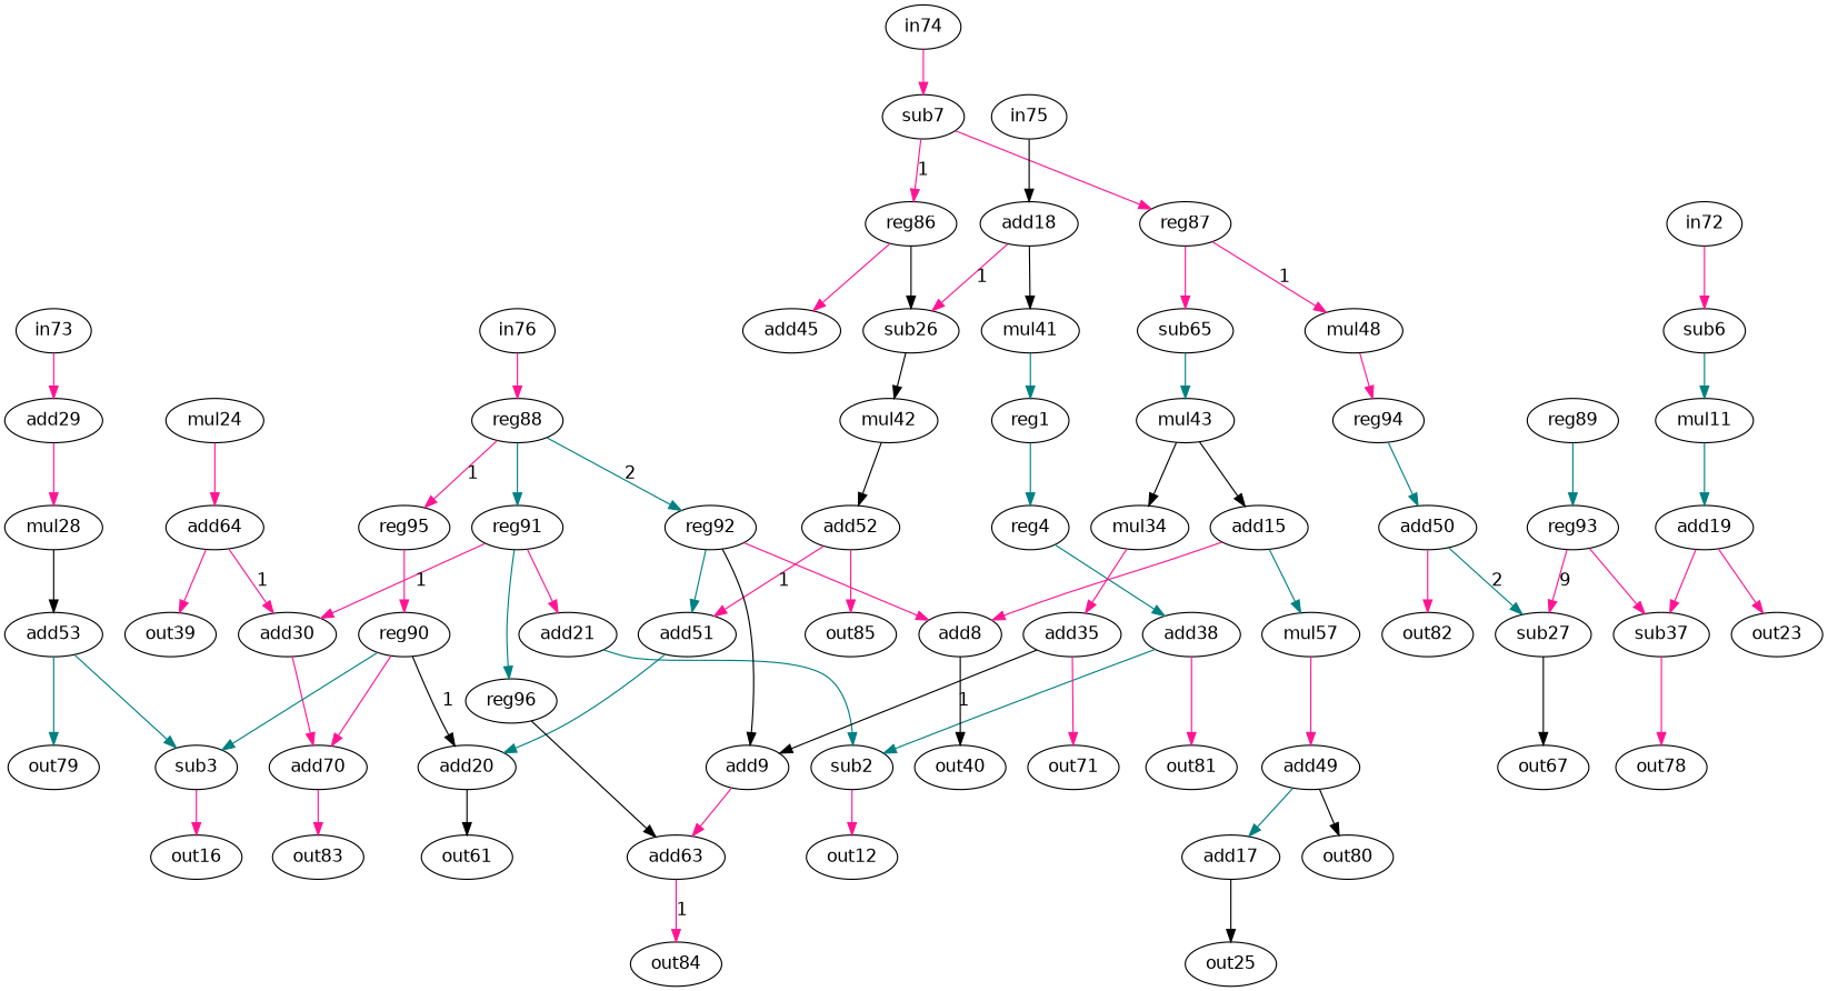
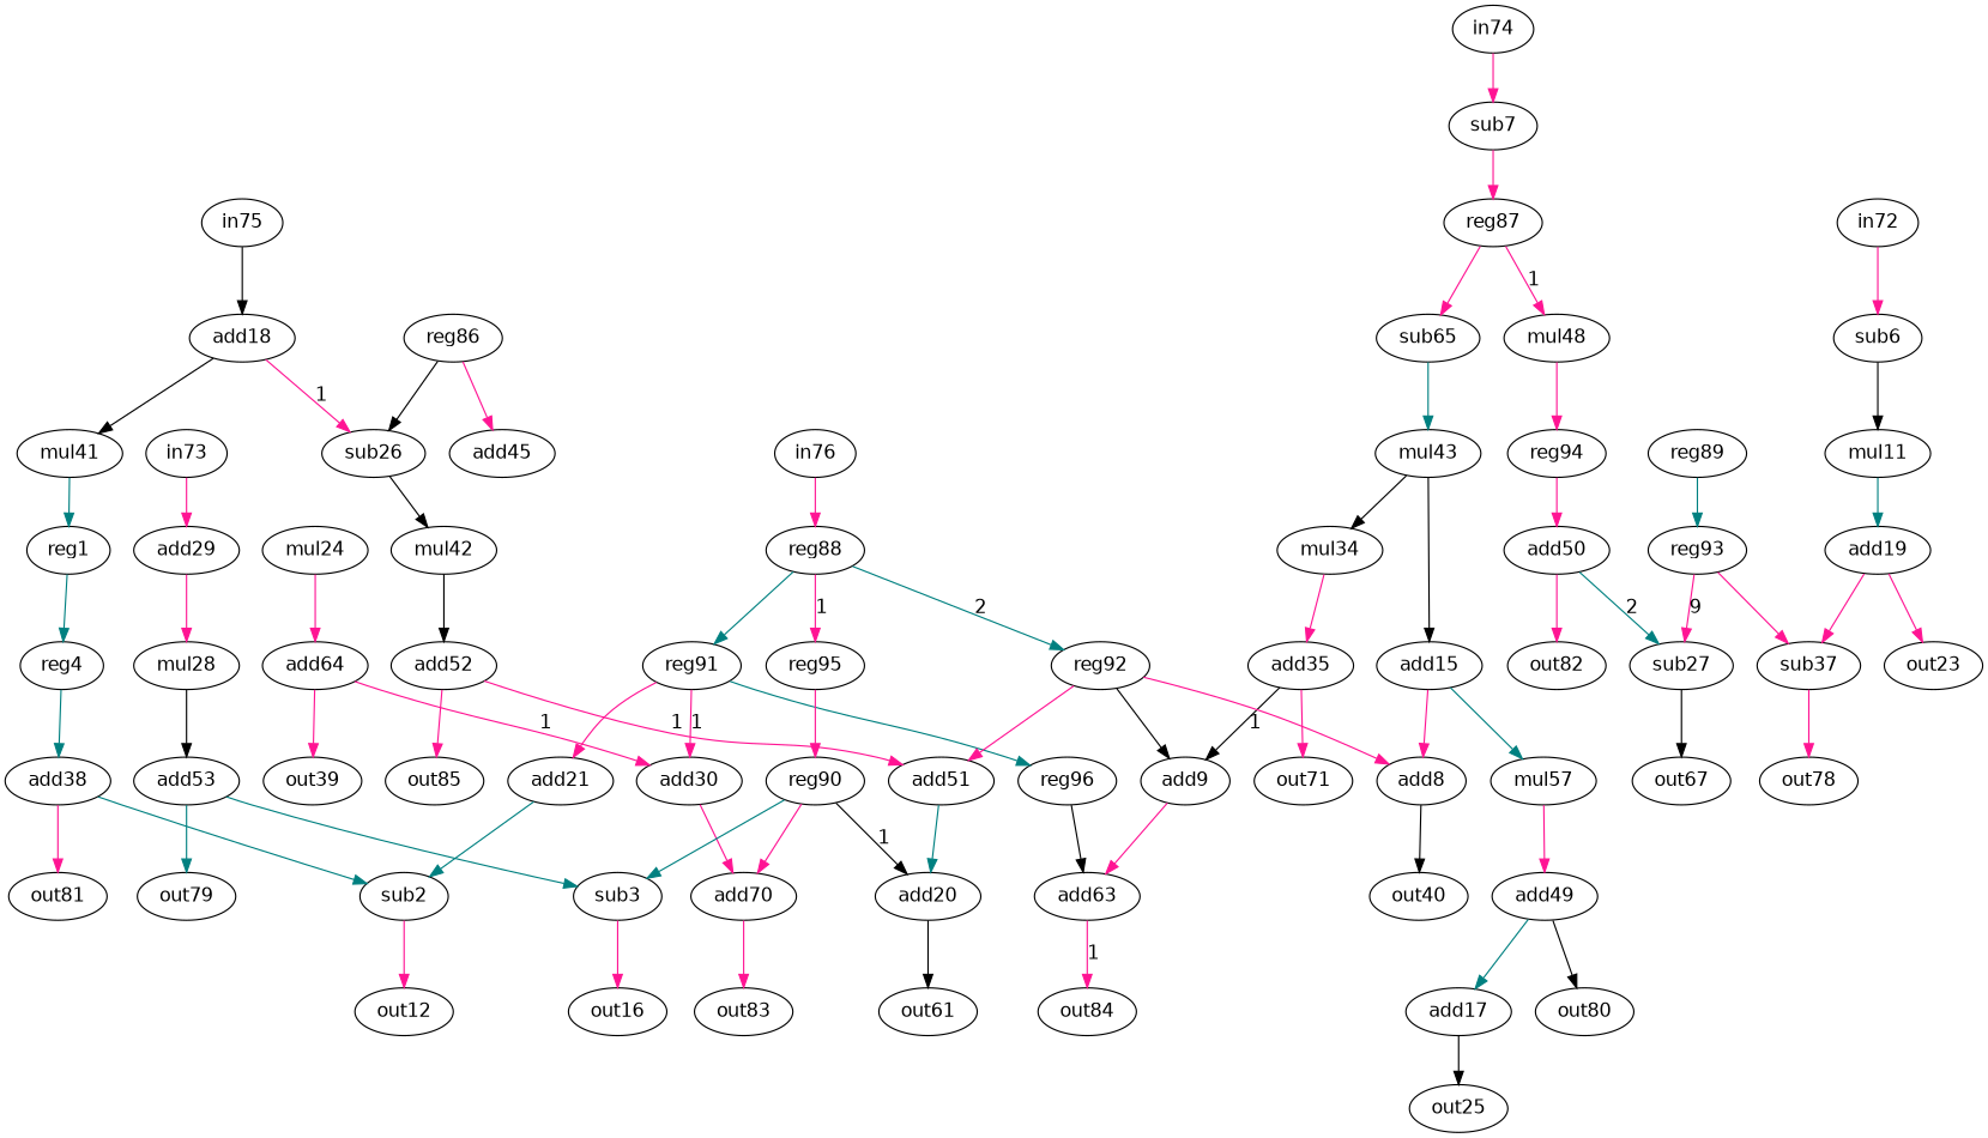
  strict digraph {
    fontname="DejaVu Sans"
    node [alap=6 asap=6 fontname="DejaVu Sans" op=out]
    edge [color=deeppink fontname="DejaVu Sans" port=0 w=0]
    n1 [alap=4 asap=4 label=mul24 op=muli value=2]
    n2 [alap=5 asap=5 label=add64 op=addi value=2]
    n3 [alap=3 asap=3 label=reg1 op=reg]
    n4 [alap=4 asap=4 label=reg4 op=reg]
    n5 [alap=5 asap=5 label=add38 op=addi value=2]
    n6 [label=sub2 op=sub]
    n7 [alap=7 asap=7 label=out12]
    n8 [alap=4 asap=4 label=sub3 op=sub]
    n9 [alap=5 asap=5 label=out16]
    n10 [label=out81]
    n11 [alap=1 asap=1 label=sub6 op=subi value=2]
    n12 [alap=2 asap=2 label=mul11 op=muli value=2]
    n13 [alap=3 asap=3 label=add19 op=addi value=2]
    n14 [alap=1 asap=1 label=sub7 op=subi value=2]
    n15 [alap=2 asap=2 label=reg86 op=reg]
    n16 [alap=2 asap=2 label=reg87 op=reg]
    n17 [alap=3 asap=3 label=sub26 op=sub]
    n18 [alap=3 asap=3 label=add45 op=addi value=2]
    n19 [alap=3 asap=3 label=mul48 op=muli value=2]
    n20 [alap=3 asap=3 label=sub65 op=subi value=2]
    n21 [label=add8 op=add]
    n22 [alap=7 asap=7 label=out40]
    n23 [label=add9 op=add]
    n24 [alap=7 asap=7 label=add63 op=add]
    n25 [alap=8 asap=8 label=out84]
    n26 [alap=4 asap=4 label=out23]
    n27 [alap=4 asap=4 label=sub37 op=sub]
    n28 [alap=5 asap=5 label=add15 op=addi value=2]
    n29 [label=mul57 op=muli value=2]
    n30 [alap=7 asap=7 label=add49 op=addi value=2]
    n31 [alap=8 asap=8 label=add17 op=addi value=2]
    n32 [alap=9 asap=9 label=out25]
    n33 [alap=1 asap=1 label=add18 op=addi value=2]
    n34 [alap=2 asap=2 label=mul41 op=muli value=2]
    n35 [alap=4 asap=4 label=mul42 op=muli value=2]
    n36 [alap=5 asap=5 label=out78]
    n37 [alap=7 asap=7 label=add20 op=add]
    n38 [alap=8 asap=8 label=out61]
    n39 [alap=5 asap=3 label=add21 op=addi value=2]
    n40 [label=add30 op=add]
    n41 [label=out39]
    n42 [alap=5 asap=5 label=add52 op=addi value=2]
    n43 [label=sub27 op=sub]
    n44 [alap=7 asap=7 label=out67]
    n45 [alap=2 asap=2 label=mul28 op=muli value=2]
    n46 [alap=3 asap=3 label=add53 op=addi value=2]
    n47 [alap=4 asap=4 label=out79]
    n48 [alap=1 asap=1 label=add29 op=addi value=2]
    n49 [alap=7 asap=7 label=add70 op=add]
    n50 [alap=8 asap=8 label=out83]
    n51 [alap=4 asap=4 label=mul34 op=muli value=2]
    n52 [alap=5 asap=5 label=add35 op=addi value=2]
    n53 [label=out71]
    n54 [label=add51 op=add]
    n55 [label=out85]
    n56 [alap=4 asap=4 label=mul43 op=muli value=2]
    n57 [alap=4 asap=4 label=reg94 op=reg]
    n58 [alap=5 asap=5 label=add50 op=addi value=2]
    n59 [alap=8 asap=8 label=out80]
    n60 [label=out82]
    n61 [alap=0 asap=0 label=in72 op=in]
    n62 [alap=0 asap=0 label=in73 op=in]
    n63 [alap=0 asap=0 label=in74 op=in]
    n64 [alap=0 asap=0 label=in75 op=in]
    n65 [alap=0 asap=0 label=in76 op=in]
    n66 [alap=1 asap=1 label=reg88 op=reg]
    n67 [alap=4 asap=2 label=reg91 op=reg]
    n68 [alap=5 asap=2 label=reg92 op=reg]
    n69 [alap=2 asap=2 label=reg95 op=reg]
    n70 [alap=2 asap=1 label=reg89 op=reg]
    n71 [alap=3 asap=2 label=reg93 op=reg]
    n72 [asap=3 label=reg96 op=reg]
    n73 [alap=3 asap=3 label=reg90 op=reg]
    n1 -> n2
    n2 -> n40 [label=1 w=1]
    n2 -> n41
    n3 -> n4 [color=teal]
    n4 -> n5 [color=teal]
    n5 -> n6 [color=teal port=1]
    n5 -> n10
    n6 -> n7
    n8 -> n9
-   n11 -> n12 [color=teal]
+   n11 -> n12 [color=black]
    n12 -> n13 [color=teal]
    n13 -> n26
    n13 -> n27
-   n14 -> n15 [label=1 w=1]
    n14 -> n16
    n15 -> n17 [color=black port=1]
    n15 -> n18
    n16 -> n19 [label=1 w=1]
    n16 -> n20
    n17 -> n35 [color=black]
    n19 -> n57
    n20 -> n56 [color=teal]
    n21 -> n22 [color=black]
    n23 -> n24
    n24 -> n25 [label=1 w=1]
    n27 -> n36
    n28 -> n21
    n28 -> n29 [color=teal]
    n29 -> n30
    n30 -> n31 [color=teal]
    n30 -> n59 [color=black]
    n31 -> n32 [color=black]
    n33 -> n17 [label=1 w=1]
    n33 -> n34 [color=black]
    n34 -> n3 [color=teal]
    n35 -> n42 [color=black]
    n37 -> n38 [color=black]
    n39 -> n6 [color=teal]
    n40 -> n49
    n42 -> n54 [label=1 w=1]
    n42 -> n55
    n43 -> n44 [color=black]
    n45 -> n46 [color=black]
    n46 -> n8 [color=teal]
    n46 -> n47 [color=teal]
    n48 -> n45
    n49 -> n50
    n51 -> n52
    n52 -> n23 [color=black label=1 w=1]
    n52 -> n53
    n54 -> n37 [color=teal]
    n56 -> n28 [color=black]
    n56 -> n51 [color=black]
-   n57 -> n58 [color=teal]
+   n57 -> n58
    n58 -> n43 [color=teal label=2 w=2]
    n58 -> n60
    n61 -> n11
    n62 -> n48
    n63 -> n14
    n64 -> n33 [color=black]
    n65 -> n66
    n66 -> n67 [color=teal]
    n66 -> n68 [color=teal label=2 w=2]
    n66 -> n69 [label=1 w=1]
    n67 -> n39
    n67 -> n40 [label=1 port=1 w=1]
    n67 -> n72 [color=teal]
    n68 -> n21 [port=1]
    n68 -> n23 [color=black port=1]
-   n68 -> n54 [color=teal port=1]
+   n68 -> n54 [port=1]
    n69 -> n73
    n70 -> n71 [color=teal]
    n71 -> n27 [port=1]
    n71 -> n43 [label=9 port=1 w=1]
    n72 -> n24 [color=black port=1]
    n73 -> n8 [color=teal port=1]
    n73 -> n37 [color=black label=1 port=1 w=1]
    n73 -> n49 [port=1]
  }
